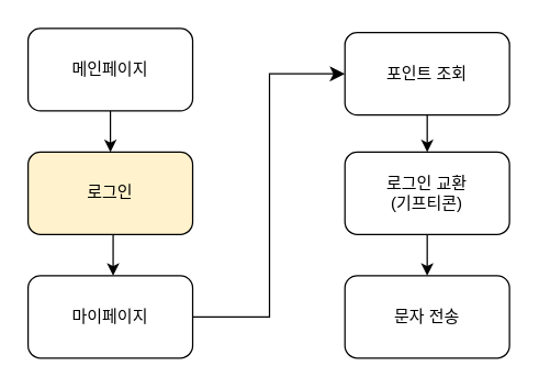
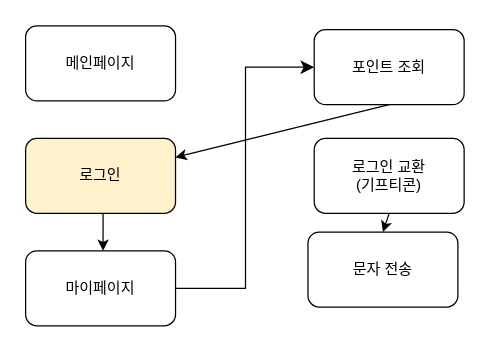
  <mxCell id="0" />
  <mxCell id="1" parent="0" />
  <mxCell id="2" value="메인페이지" style="rounded=1;whiteSpace=wrap;html=1;" vertex="1" parent="1"><mxGeometry x="20" y="20" width="120" height="60" as="geometry" /></mxCell>
  <mxCell id="3" value="로그인" style="rounded=1;whiteSpace=wrap;html=1;fillColor=#fff2cc;" vertex="1" parent="1"><mxGeometry x="20" y="110" width="120" height="60" as="geometry" /></mxCell>
  <mxCell id="4" value="마이페이지" style="rounded=1;whiteSpace=wrap;html=1;" vertex="1" parent="1"><mxGeometry x="20" y="200" width="120" height="60" as="geometry" /></mxCell>
  <mxCell id="5" value="포인트 조회" style="rounded=1;whiteSpace=wrap;html=1;" vertex="1" parent="1"><mxGeometry x="251" y="23" width="120" height="60" as="geometry" /></mxCell>
  <mxCell id="6" value="로그인 교환&lt;br&gt;(기프티콘)" style="rounded=1;whiteSpace=wrap;html=1;" vertex="1" parent="1"><mxGeometry x="251" y="110" width="120" height="60" as="geometry" /></mxCell>
- <mxCell id="7" value="문자 전송" style="rounded=1;whiteSpace=wrap;html=1;" vertex="1" parent="1"><mxGeometry x="251" y="200" width="120" height="60" as="geometry" /></mxCell>
- <mxCell id="8" value="" style="endArrow=classic;html=1;rounded=0;entryX=0.5;entryY=0;entryDx=0;entryDy=0;exitX=0.5;exitY=1;exitDx=0;exitDy=0;" edge="1" parent="1" source="2" target="3"><mxGeometry width="50" height="50" relative="1" as="geometry"><mxPoint x="81" y="80" as="sourcePoint" /><mxPoint x="71" y="140" as="targetPoint" /></mxGeometry></mxCell>
+ <mxCell id="7" value="문자 전송" style="rounded=1;whiteSpace=wrap;html=1;" vertex="1" parent="1"><mxGeometry x="246" y="185" width="120" height="60" as="geometry" /></mxCell>
  <mxCell id="9" value="" style="endArrow=classic;html=1;rounded=0;entryX=0.5;entryY=0;entryDx=0;entryDy=0;exitX=0.5;exitY=1;exitDx=0;exitDy=0;" edge="1" parent="1"><mxGeometry width="50" height="50" relative="1" as="geometry"><mxPoint x="82" y="170" as="sourcePoint" /><mxPoint x="82" y="200" as="targetPoint" /></mxGeometry></mxCell>
- <mxCell id="10" value="" style="endArrow=classic;html=1;rounded=0;entryX=0.5;entryY=0;entryDx=0;entryDy=0;exitX=0.5;exitY=1;exitDx=0;exitDy=0;" edge="1" parent="1" source="5" target="6"><mxGeometry width="50" height="50" relative="1" as="geometry"><mxPoint x="90" y="90" as="sourcePoint" /><mxPoint x="90" y="120" as="targetPoint" /></mxGeometry></mxCell>
+ <mxCell id="10" value="" style="endArrow=classic;html=1;rounded=0;exitX=0.5;exitY=1;exitDx=0;exitDy=0;" edge="1" parent="1" source="5" target="3"><mxGeometry width="50" height="50" relative="1" as="geometry"><mxPoint x="90" y="90" as="sourcePoint" /><mxPoint x="90" y="120" as="targetPoint" /></mxGeometry></mxCell>
  <mxCell id="11" value="" style="endArrow=classic;html=1;rounded=0;entryX=0.5;entryY=0;entryDx=0;entryDy=0;" edge="1" parent="1" target="7"><mxGeometry width="50" height="50" relative="1" as="geometry"><mxPoint x="311" y="170" as="sourcePoint" /><mxPoint x="313" y="199" as="targetPoint" /></mxGeometry></mxCell>
  <mxCell id="12" value="" style="edgeStyle=elbowEdgeStyle;elbow=horizontal;endArrow=classic;html=1;curved=0;rounded=0;endSize=8;startSize=8;entryX=0;entryY=0.5;entryDx=0;entryDy=0;exitX=1;exitY=0.5;exitDx=0;exitDy=0;" edge="1" parent="1" source="4" target="5"><mxGeometry width="50" height="50" relative="1" as="geometry"><mxPoint x="141" y="230" as="sourcePoint" /><mxPoint x="191" y="180" as="targetPoint" /></mxGeometry></mxCell>
